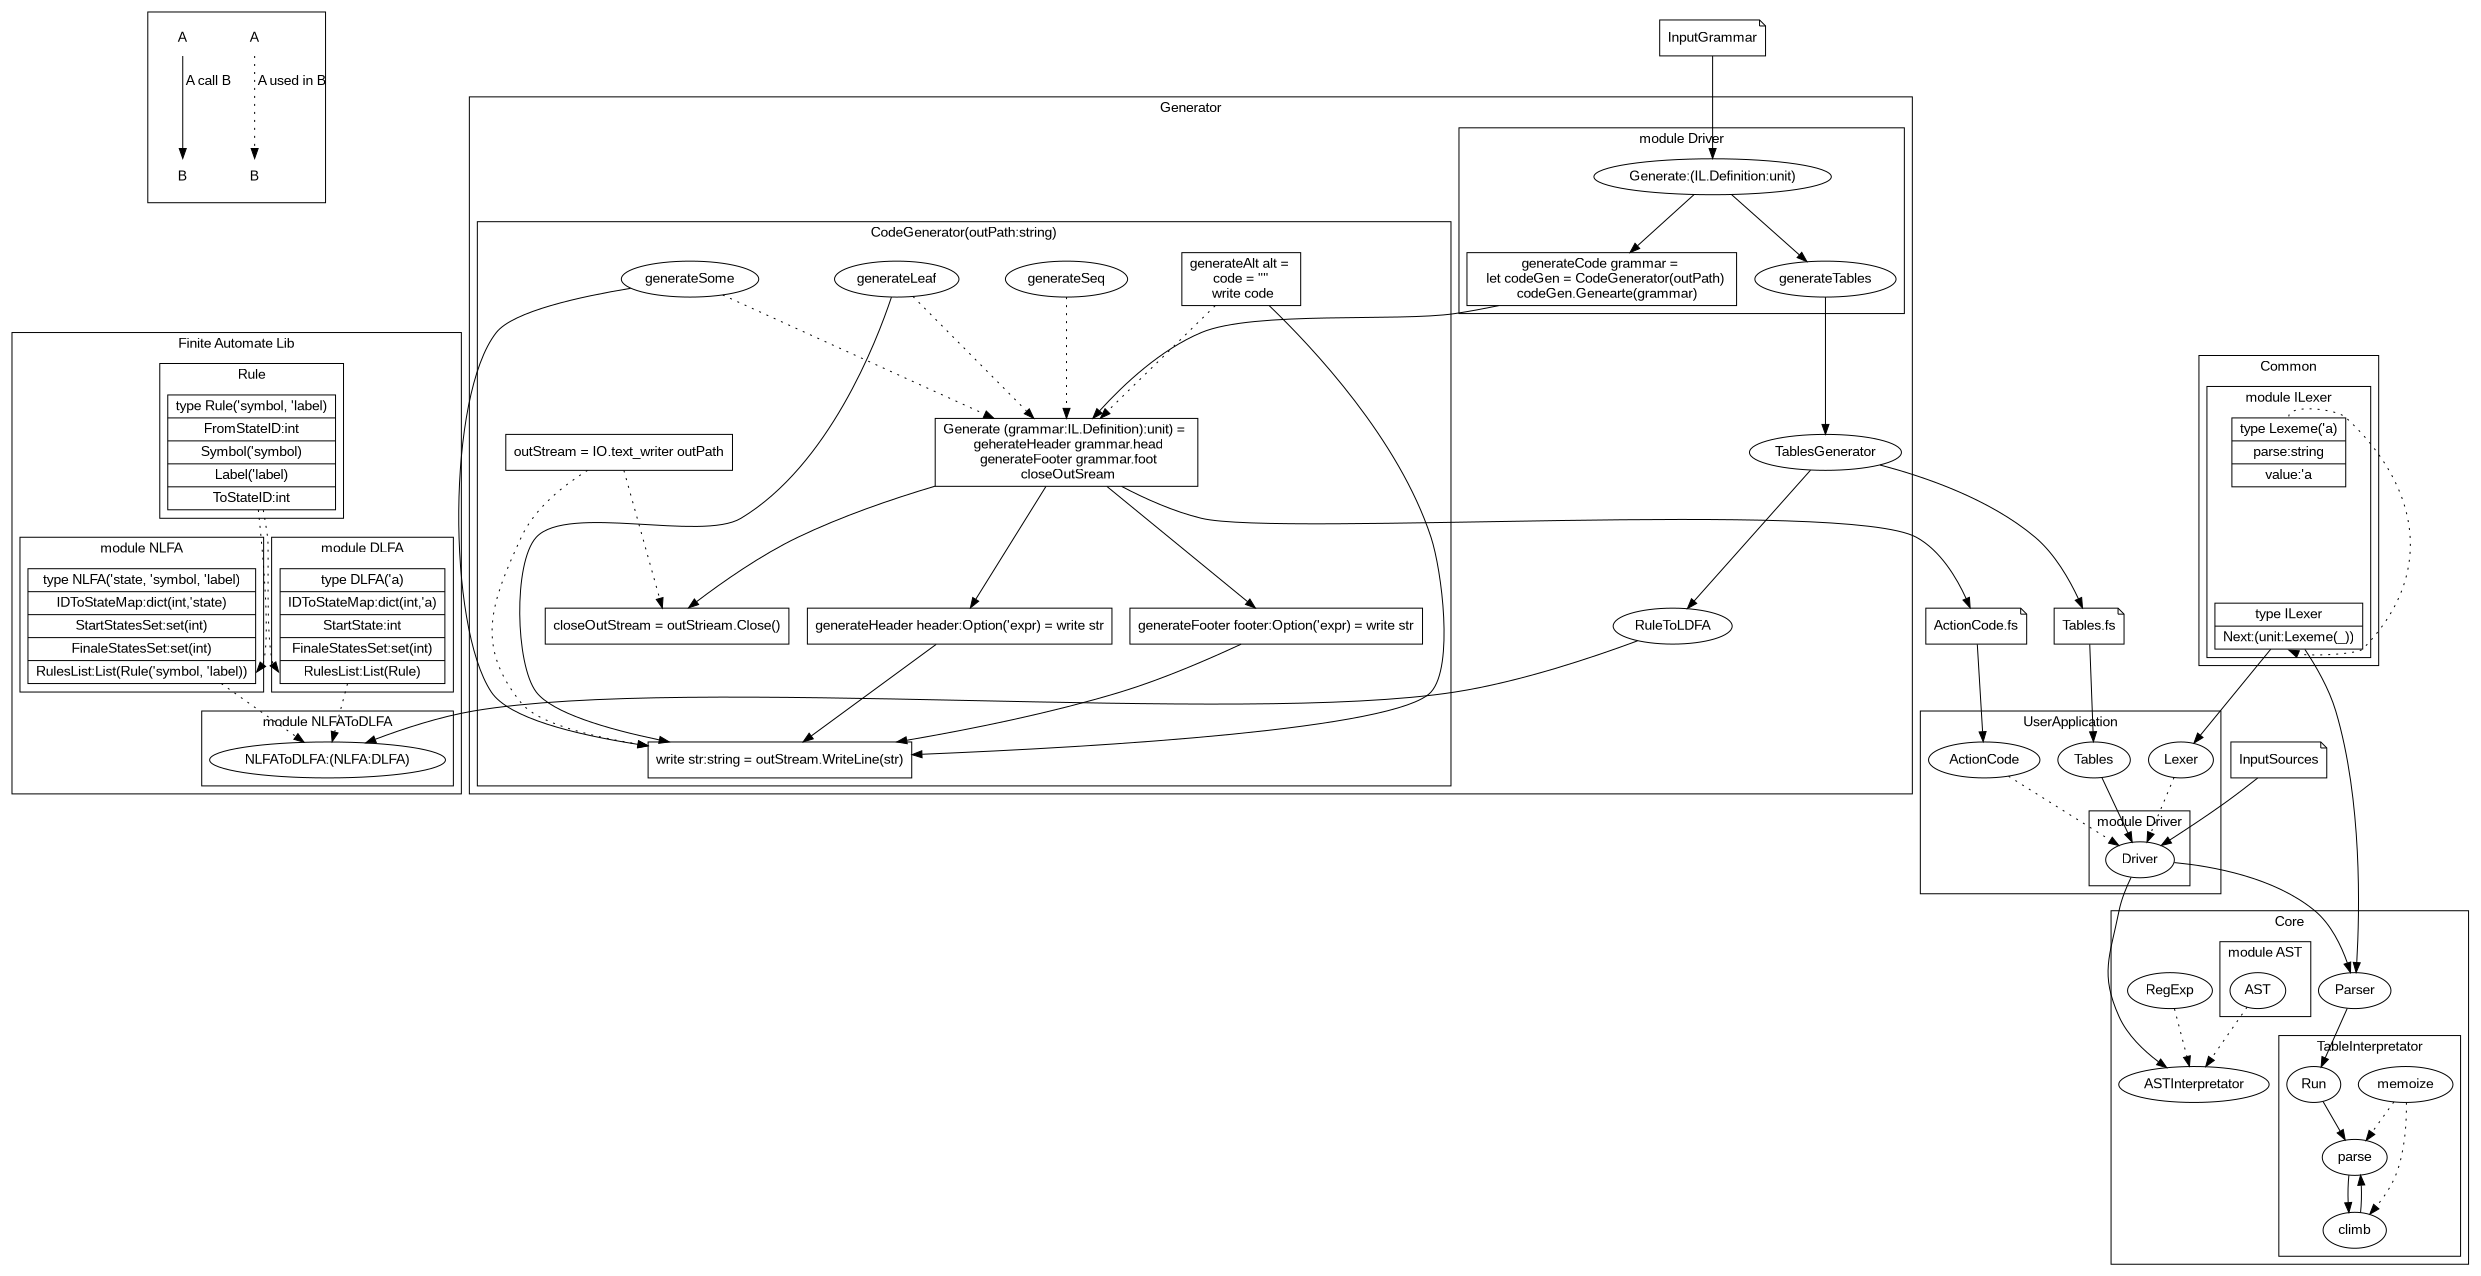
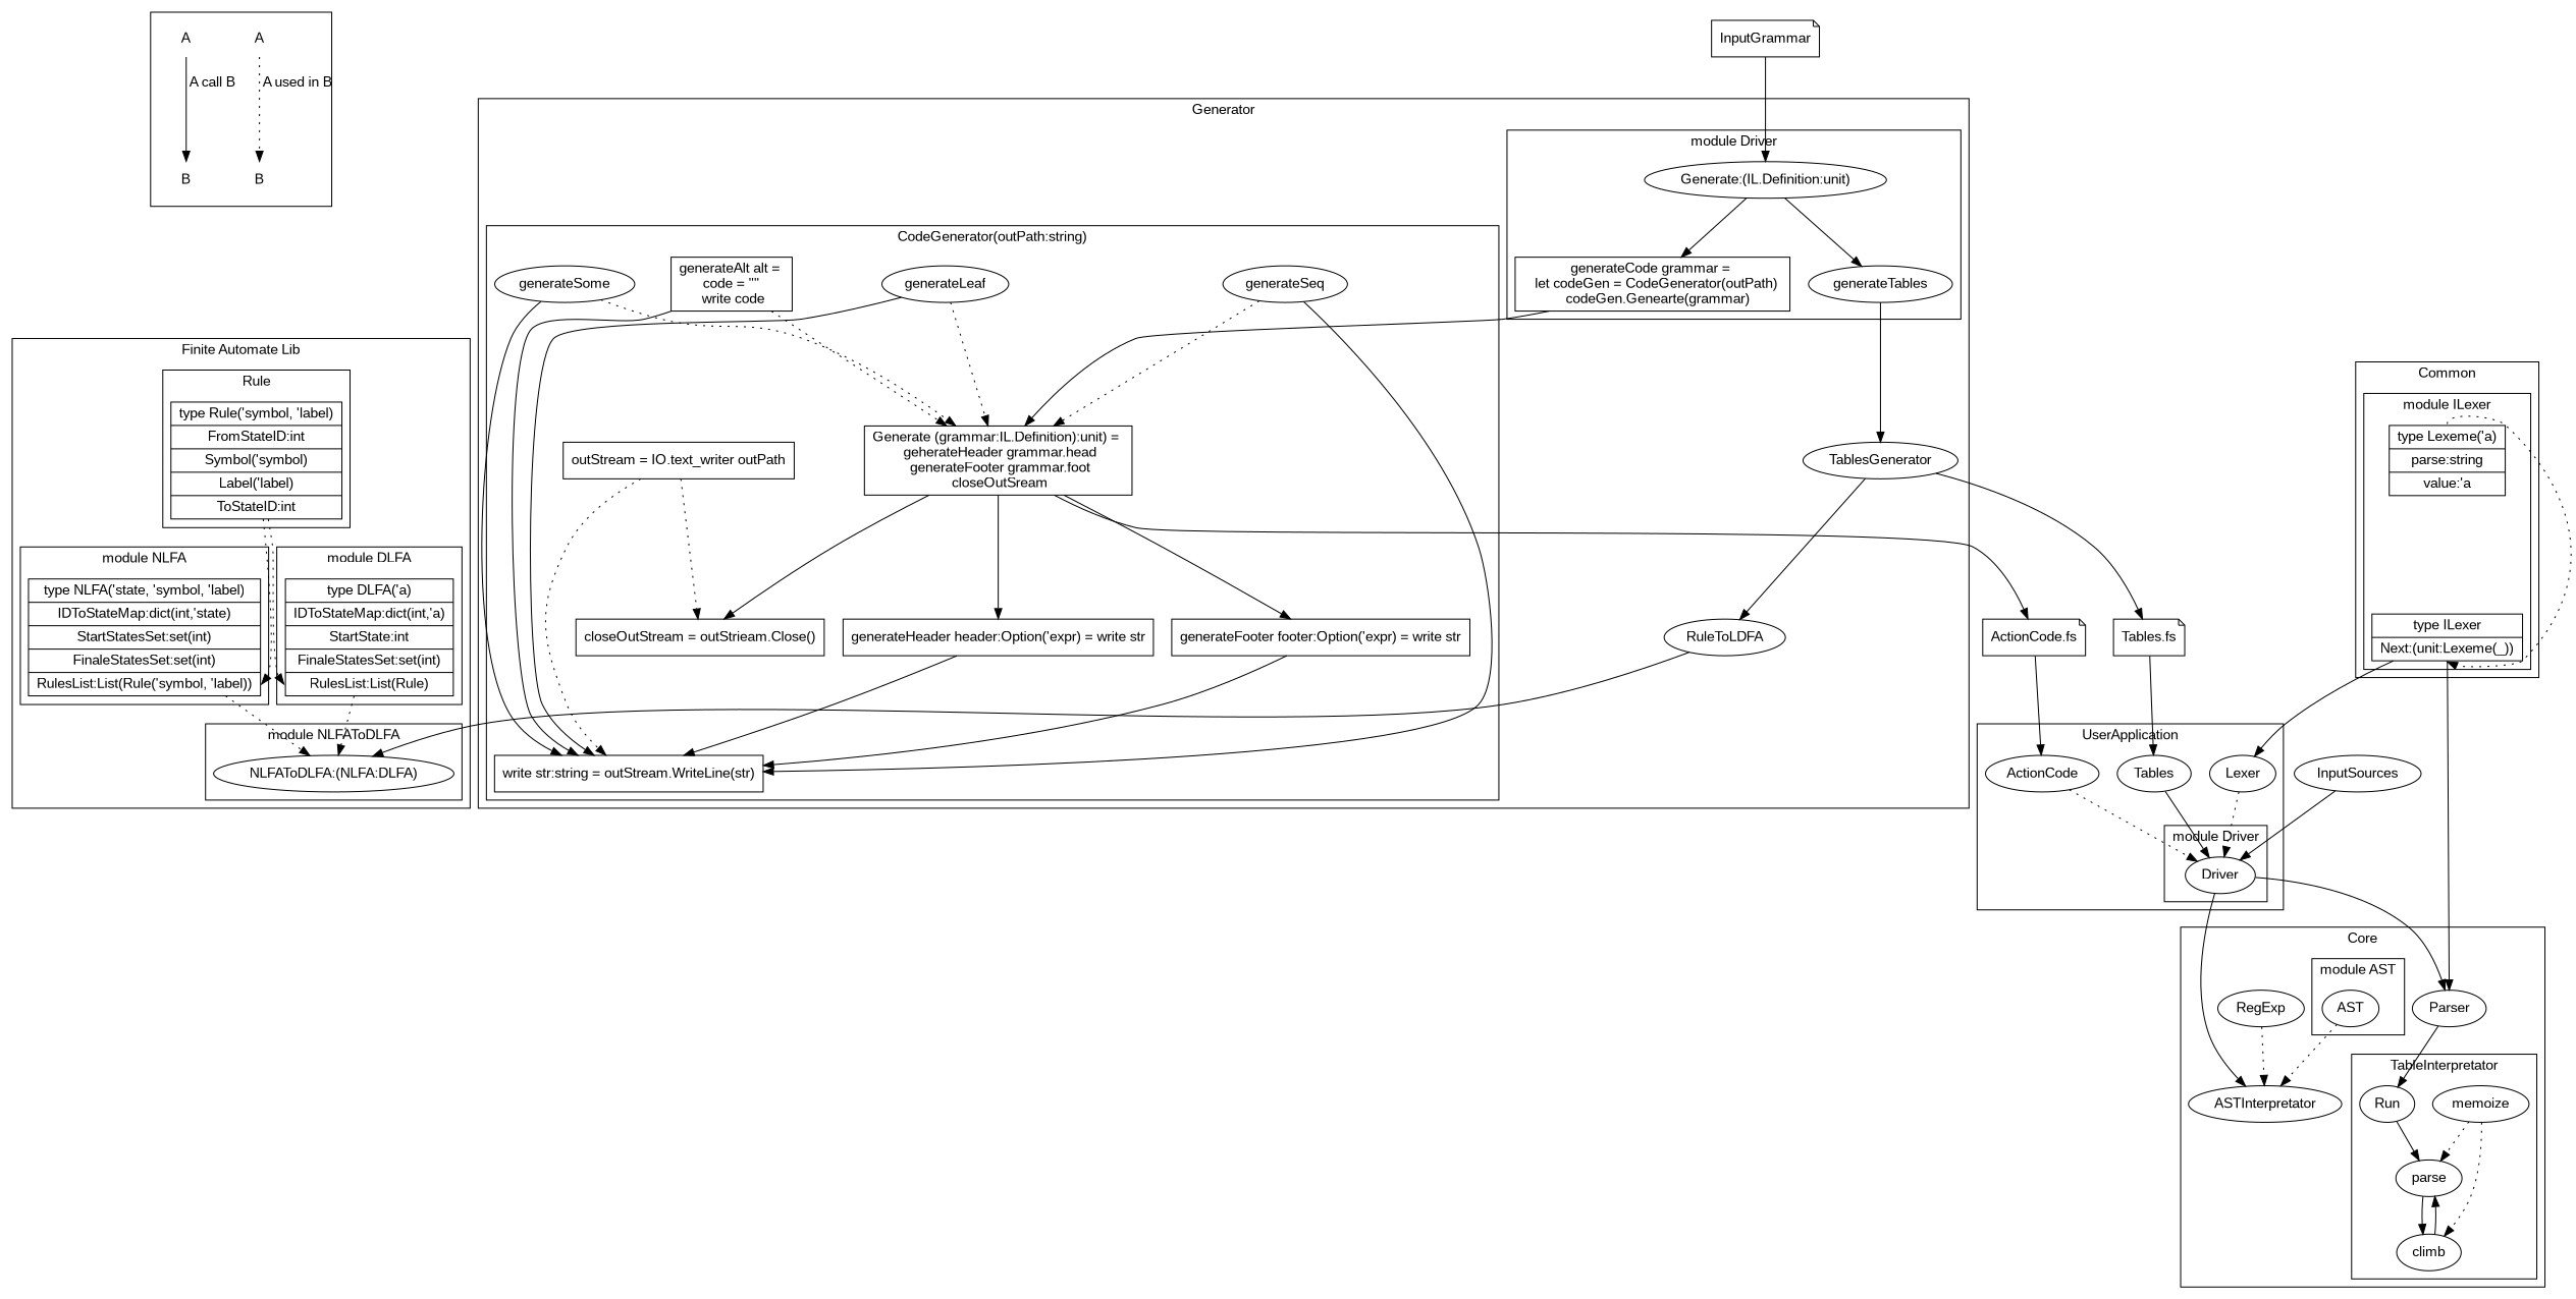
  digraph {
    fontname="Liberation Sans"
    node [fontname="Liberation Sans"]
    edge [fontname="Liberation Sans"]
    n1 [label=A shape=none]
    n2 [label=B shape=none]
    n3 [label=A shape=none]
    n4 [label=B shape=none]
    Driver
    Tables
    ActionCode
    Lexer
    n9 [label="Generate:(IL.Definition:unit)"]
    n10 [label="generateCode grammar = \n   let codeGen = CodeGenerator(outPath) \n   codeGen.Genearte(grammar)" shape=box]
    generateTables
    n12 [label="Generate (grammar:IL.Definition):unit) = \n geherateHeader grammar.head\n generateFooter grammar.foot\n closeOutSream" shape=box]
    n13 [label="generateHeader header:Option('expr) = write str" shape=box]
    n14 [label="generateFooter footer:Option('expr) = write str" shape=box]
    n15 [label="closeOutStream = outStrieam.Close()" shape=box]
    n16 [label="generateAlt alt = \n code = \"\" \n write code" shape=box]
    n17 [label="write str:string = outStream.WriteLine(str)" shape=box]
    generateSeq
    generateLeaf
    generateSome
    n21 [label="outStream = IO.text_writer outPath" shape=box]
    TablesGenerator
    RuleToLDFA
    memoize
    parse
    climb
    n27 [label=Run]
    AST
    Parser
    RegExp
    ASTInterpretator
    n32 [label="{<title> type ILexer | <next> Next:(unit:Lexeme(_))}" shape=record]
    n33 [label="{<title> type Lexeme('a) | <l_name>  parse:string | <value>  value:'a}" shape=record]
    n34 [label="{<title> type Rule('symbol, 'label) | <from>  FromStateID:int | <symbol>  Symbol('symbol) | <label>  Label('label) | <to> ToStateID:int}" shape=record]
    n35 [label="{ <title> type NLFA('state, 'symbol, 'label) | <IDToStateMap>  IDToStateMap:dict(int,'state) | <startStatesSet>  StartStatesSet:set(int) | <finaleStatesSet>  FinaleStatesSet:set(int) | <rulesList>  RulesList:List(Rule('symbol, 'label))}" shape=record]
    n36 [label="{ <title> type DLFA('a) | <IDToStateMap>  IDToStateMap:dict(int,'a) | <startState>  StartState:int | <finaleStatesSet>  FinaleStatesSet:set(int) | <rulesList>  RulesList:List(Rule)}" shape=record]
    n37 [label="NLFAToDLFA:(NLFA:DLFA)"]
    n38 [label="ActionCode.fs" shape=note]
    n39 [label="Tables.fs" shape=note]
-   InputSources [shape=note]
+   InputSources [shape=ellipse]
    InputGrammar [shape=note]
    subgraph cluster_1 {
      n1
      n2
      n3
      n4
    }
    subgraph cluster_2 {
      label=UserApplication
      Tables
      ActionCode
      Lexer
      subgraph cluster_3 {
        label="module Driver"
        Driver
      }
    }
    subgraph cluster_4 {
      label=Generator
      TablesGenerator
      RuleToLDFA
      subgraph cluster_5 {
        label="module Driver"
        n9
        n10
        generateTables
      }
      subgraph cluster_6 {
        label="CodeGenerator(outPath:string)"
        n12
        n13
        n14
        n15
        n16
        n17
        generateSeq
        generateLeaf
        generateSome
        n21
      }
    }
    subgraph cluster_7 {
      label=Core
      Parser
      RegExp
      ASTInterpretator
      subgraph cluster_8 {
        label=TableInterpretator
        memoize
        parse
        climb
        n27
      }
      subgraph cluster_9 {
        label="module AST"
        AST
      }
    }
    subgraph cluster_10 {
      label=Common
      subgraph cluster_11 {
        label="module ILexer"
        n32
        n33
      }
    }
    subgraph cluster_12 {
      label="Finite Automate Lib"
      subgraph cluster_13 {
        label=Rule
        n34
      }
      subgraph cluster_14 {
        label="module NLFA"
        n35
      }
      subgraph cluster_15 {
        label="module DLFA"
        n36
      }
      subgraph cluster_16 {
        label="module NLFAToDLFA"
        n37
      }
    }
    n1 -> n2 [label=" A used in B" style=dotted]
    n3 -> n4 [label=" A call B"]
    Driver -> Parser
    Driver -> ASTInterpretator
    Tables -> Driver
    ActionCode -> Driver [style=dotted]
    Lexer -> Driver [style=dotted]
    n9 -> n10
    n9 -> generateTables
    n10 -> n12
    generateTables -> TablesGenerator
    n12 -> n13
    n12 -> n14
    n12 -> n15
    n12 -> n38
    n13 -> n17
    n14 -> n17
    n16 -> n12 [style=dotted]
    n16 -> n17
    generateSeq -> n12 [style=dotted]
+   generateSeq -> n17
    generateLeaf -> n12 [style=dotted]
    generateLeaf -> n17
    generateSome -> n12 [style=dotted]
    generateSome -> n17
    n21 -> n15 [style=dotted]
    n21 -> n17 [style=dotted]
    TablesGenerator -> RuleToLDFA
    TablesGenerator -> n39
    RuleToLDFA -> n37
    memoize -> parse [style=dotted]
    memoize -> climb [style=dotted]
    parse -> climb
    climb -> parse
    n27 -> parse
    AST -> ASTInterpretator [style=dotted]
    Parser -> n27
    RegExp -> ASTInterpretator [style=dotted]
    n32 -> Lexer
    n32 -> Parser
    n33 -> n32 [headport=next style=dotted tailport=title]
    n34 -> n35 [headport=rulesList style=dotted]
    n34 -> n36 [headport=rulesList style=dotted]
    n35 -> n37 [style=dotted]
    n36 -> n37 [style=dotted]
    n38 -> ActionCode
    n39 -> Tables
    InputSources -> Driver
    InputGrammar -> n9
  }
